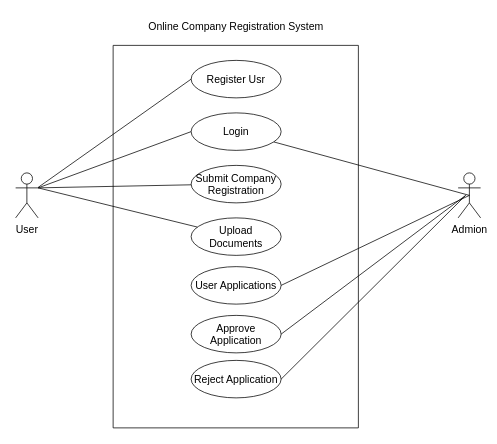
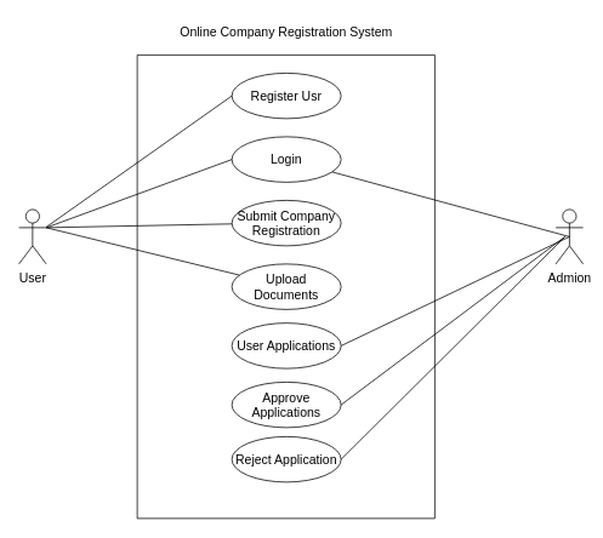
  <mxCell id="0" />
  <mxCell id="1" parent="0" />
  <mxCell id="2" value="" style="swimlane;startSize=0;fontSize=14;" vertex="1" parent="1"><mxGeometry x="150" y="60" width="327" height="510" as="geometry" /></mxCell>
  <mxCell id="3" value="&lt;font style=&quot;font-size: 14px;&quot;&gt;Register Usr&lt;/font&gt;" style="ellipse;whiteSpace=wrap;html=1;" vertex="1" parent="2"><mxGeometry x="104" y="20" width="120" height="50" as="geometry" /></mxCell>
  <mxCell id="4" value="&lt;font style=&quot;font-size: 14px;&quot;&gt;Login&lt;/font&gt;" style="ellipse;whiteSpace=wrap;html=1;" vertex="1" parent="2"><mxGeometry x="104" y="90" width="120" height="50" as="geometry" /></mxCell>
  <mxCell id="5" value="&lt;font style=&quot;font-size: 14px;&quot;&gt;Submit Company Registration&lt;/font&gt;" style="ellipse;whiteSpace=wrap;html=1;" vertex="1" parent="2"><mxGeometry x="104" y="160" width="120" height="50" as="geometry" /></mxCell>
  <mxCell id="6" value="&lt;font style=&quot;font-size: 14px;&quot;&gt;Upload Documents&lt;/font&gt;" style="ellipse;whiteSpace=wrap;html=1;" vertex="1" parent="2"><mxGeometry x="104" y="230" width="120" height="50" as="geometry" /></mxCell>
  <mxCell id="7" value="&lt;font style=&quot;font-size: 14px;&quot;&gt;User Applications&lt;/font&gt;" style="ellipse;whiteSpace=wrap;html=1;" vertex="1" parent="2"><mxGeometry x="104" y="295" width="120" height="50" as="geometry" /></mxCell>
  <mxCell id="8" value="&lt;font style=&quot;font-size: 14px;&quot;&gt;Reject Application&lt;/font&gt;" style="ellipse;whiteSpace=wrap;html=1;" vertex="1" parent="2"><mxGeometry x="104" y="420" width="120" height="50" as="geometry" /></mxCell>
- <mxCell id="9" value="&lt;font style=&quot;font-size: 14px;&quot;&gt;Approve Application&lt;/font&gt;" style="ellipse;whiteSpace=wrap;html=1;" vertex="1" parent="2"><mxGeometry x="104" y="360" width="120" height="50" as="geometry" /></mxCell>
+ <mxCell id="9" value="&lt;font style=&quot;font-size: 14px;&quot;&gt;Approve Applications&lt;/font&gt;" style="ellipse;whiteSpace=wrap;html=1;" vertex="1" parent="2"><mxGeometry x="104" y="360" width="120" height="50" as="geometry" /></mxCell>
  <mxCell id="10" style="edgeStyle=none;html=1;entryX=0;entryY=0.5;entryDx=0;entryDy=0;fontSize=14;endArrow=none;endFill=0;" edge="1" parent="1" source="11" target="3"><mxGeometry relative="1" as="geometry" /></mxCell>
  <mxCell id="11" value="User" style="shape=umlActor;verticalLabelPosition=bottom;verticalAlign=top;html=1;outlineConnect=0;fontSize=14;" vertex="1" parent="1"><mxGeometry x="20" y="230" width="30" height="60" as="geometry" /></mxCell>
  <mxCell id="12" value="Admion" style="shape=umlActor;verticalLabelPosition=bottom;verticalAlign=top;html=1;outlineConnect=0;fontSize=14;" vertex="1" parent="1"><mxGeometry x="610" y="230" width="30" height="60" as="geometry" /></mxCell>
  <mxCell id="13" value="Online Company Registration System" style="text;html=1;strokeColor=none;fillColor=none;align=center;verticalAlign=middle;whiteSpace=wrap;rounded=0;fontSize=14;" vertex="1" parent="1"><mxGeometry x="184" y="20" width="260" height="30" as="geometry" /></mxCell>
  <mxCell id="14" style="edgeStyle=none;html=1;exitX=0;exitY=0.5;exitDx=0;exitDy=0;entryX=1;entryY=0.333;entryDx=0;entryDy=0;entryPerimeter=0;fontSize=14;endArrow=none;endFill=0;" edge="1" parent="1" source="4" target="11"><mxGeometry relative="1" as="geometry" /></mxCell>
  <mxCell id="15" style="edgeStyle=none;html=1;entryX=0.5;entryY=0.5;entryDx=0;entryDy=0;entryPerimeter=0;fontSize=14;endArrow=none;endFill=0;" edge="1" parent="1" source="4" target="12"><mxGeometry relative="1" as="geometry" /></mxCell>
  <mxCell id="16" style="edgeStyle=none;html=1;entryX=1;entryY=0.333;entryDx=0;entryDy=0;entryPerimeter=0;fontSize=14;endArrow=none;endFill=0;" edge="1" parent="1" source="5" target="11"><mxGeometry relative="1" as="geometry" /></mxCell>
  <mxCell id="17" style="edgeStyle=none;html=1;fontSize=14;endArrow=none;endFill=0;" edge="1" parent="1" source="6"><mxGeometry relative="1" as="geometry"><mxPoint x="50" y="250" as="targetPoint" /></mxGeometry></mxCell>
  <mxCell id="18" style="edgeStyle=none;html=1;entryX=0.5;entryY=0.5;entryDx=0;entryDy=0;entryPerimeter=0;fontSize=14;endArrow=none;endFill=0;exitX=1;exitY=0.5;exitDx=0;exitDy=0;" edge="1" parent="1" source="7" target="12"><mxGeometry relative="1" as="geometry" /></mxCell>
  <mxCell id="19" style="edgeStyle=none;html=1;fontSize=14;endArrow=none;endFill=0;exitX=1;exitY=0.5;exitDx=0;exitDy=0;" edge="1" parent="1" source="9"><mxGeometry relative="1" as="geometry"><mxPoint x="620" y="260" as="targetPoint" /></mxGeometry></mxCell>
  <mxCell id="20" style="edgeStyle=none;html=1;fontSize=14;endArrow=none;endFill=0;exitX=1;exitY=0.5;exitDx=0;exitDy=0;" edge="1" parent="1" source="8"><mxGeometry relative="1" as="geometry"><mxPoint x="620" y="260" as="targetPoint" /></mxGeometry></mxCell>
